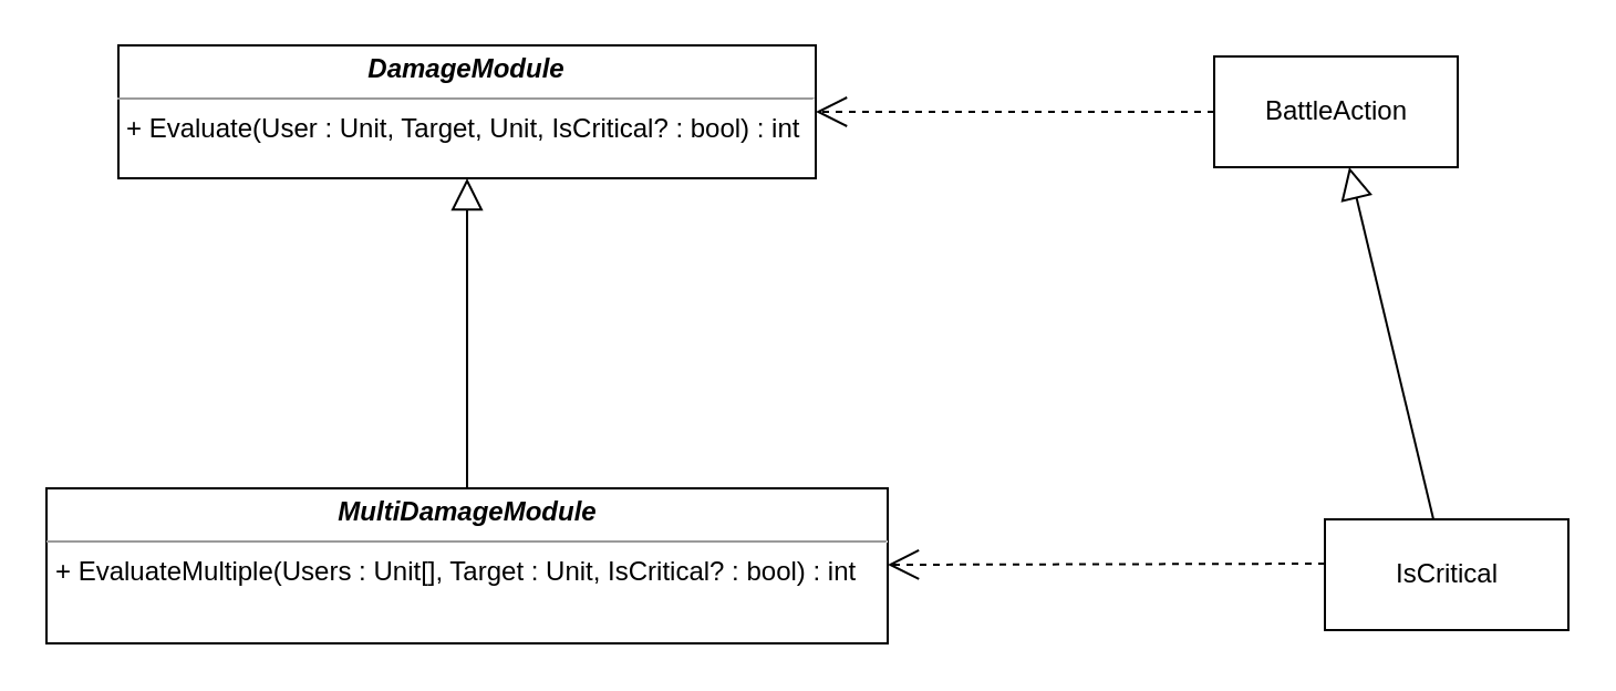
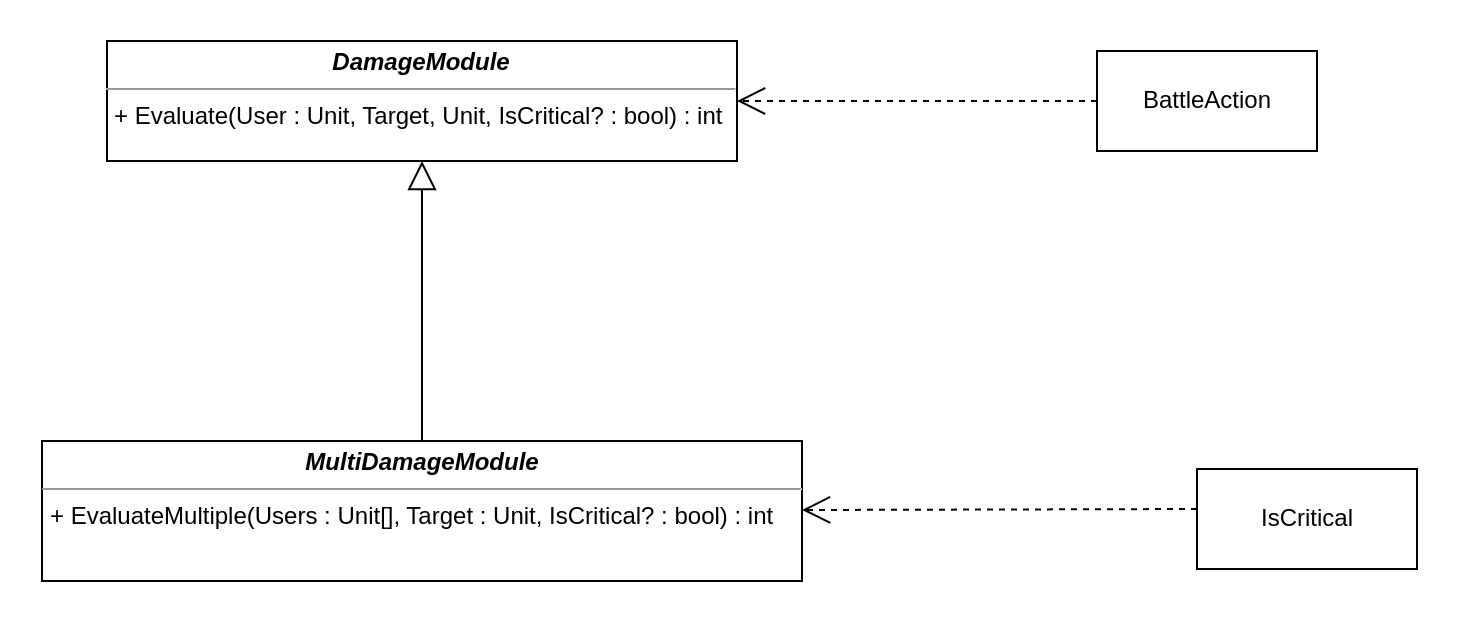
  <mxCell id="0" />
  <mxCell id="1" parent="0" />
  <mxCell id="2" value="&lt;p style=&quot;margin: 0px ; margin-top: 4px ; text-align: center&quot;&gt;&lt;b&gt;&lt;i&gt;DamageModule&lt;/i&gt;&lt;/b&gt;&lt;/p&gt;&lt;hr size=&quot;1&quot;&gt;&lt;p style=&quot;margin: 0px ; margin-left: 4px&quot;&gt;+ Evaluate(User : Unit, Target, Unit, IsCritical? : bool) : int&lt;/p&gt;" style="verticalAlign=top;align=left;overflow=fill;fontSize=12;fontFamily=Helvetica;html=1;" vertex="1" parent="1"><mxGeometry x="53" y="20" width="315" height="60" as="geometry" /></mxCell>
  <mxCell id="3" value="&lt;p style=&quot;margin: 0px ; margin-top: 4px ; text-align: center&quot;&gt;&lt;b&gt;&lt;i&gt;MultiDamageModule&lt;/i&gt;&lt;/b&gt;&lt;/p&gt;&lt;hr size=&quot;1&quot;&gt;&lt;p style=&quot;margin: 0px ; margin-left: 4px&quot;&gt;+ EvaluateMultiple(Users : Unit[], Target : Unit, IsCritical? : bool) : int&lt;/p&gt;" style="verticalAlign=top;align=left;overflow=fill;fontSize=12;fontFamily=Helvetica;html=1;" vertex="1" parent="1"><mxGeometry x="20.5" y="220" width="380" height="70" as="geometry" /></mxCell>
  <mxCell id="4" value="" style="edgeStyle=none;html=1;endSize=12;endArrow=block;endFill=0;" edge="1" parent="1" source="3" target="2"><mxGeometry width="160" relative="1" as="geometry"><mxPoint x="178" y="150" as="sourcePoint" /><mxPoint x="338" y="150" as="targetPoint" /></mxGeometry></mxCell>
  <mxCell id="5" value="BattleAction" style="html=1;" vertex="1" parent="1"><mxGeometry x="548" y="25" width="110" height="50" as="geometry" /></mxCell>
  <mxCell id="6" value="IsCritical" style="html=1;" vertex="1" parent="1"><mxGeometry x="598" y="234" width="110" height="50" as="geometry" /></mxCell>
- <mxCell id="7" value="" style="edgeStyle=none;html=1;endSize=12;endArrow=block;endFill=0;" edge="1" parent="1" source="6" target="5"><mxGeometry width="160" relative="1" as="geometry"><mxPoint x="608" y="160" as="sourcePoint" /><mxPoint x="768" y="160" as="targetPoint" /></mxGeometry></mxCell>
  <mxCell id="8" value="Use" style="endArrow=open;endSize=12;dashed=1;html=1;textOpacity=0;" edge="1" parent="1" source="5" target="2"><mxGeometry width="160" relative="1" as="geometry"><mxPoint x="328" y="110" as="sourcePoint" /><mxPoint x="488" y="110" as="targetPoint" /></mxGeometry></mxCell>
  <mxCell id="9" value="Use" style="endArrow=open;endSize=12;dashed=1;html=1;exitX=0;exitY=0.4;exitDx=0;exitDy=0;exitPerimeter=0;textOpacity=0;" edge="1" parent="1" source="6" target="3"><mxGeometry width="160" relative="1" as="geometry"><mxPoint x="418" y="290" as="sourcePoint" /><mxPoint x="578" y="290" as="targetPoint" /></mxGeometry></mxCell>
